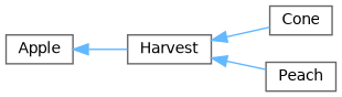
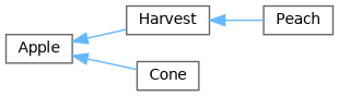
  digraph {
    rankdir=LR
    node [color=grey40 fillcolor=white fontname=Helvetica fontsize=10 shape=box style=filled]
    edge [color=steelblue1 dir=back fontname=Helvetica fontsize=10 labelfontname=Helvetica labelfontsize=10 style=solid]
    n1 [height=0.2 label=Harvest width=0.4]
    n2 [height=0.2 label=Cone width=0.4]
    n3 [height=0.2 label=Peach width=0.4]
    n4 [height=0.2 label=Apple width=0.4]
-   n1 -> n2
+   n4 -> n2
    n1 -> n3
    n4 -> n1
  }
